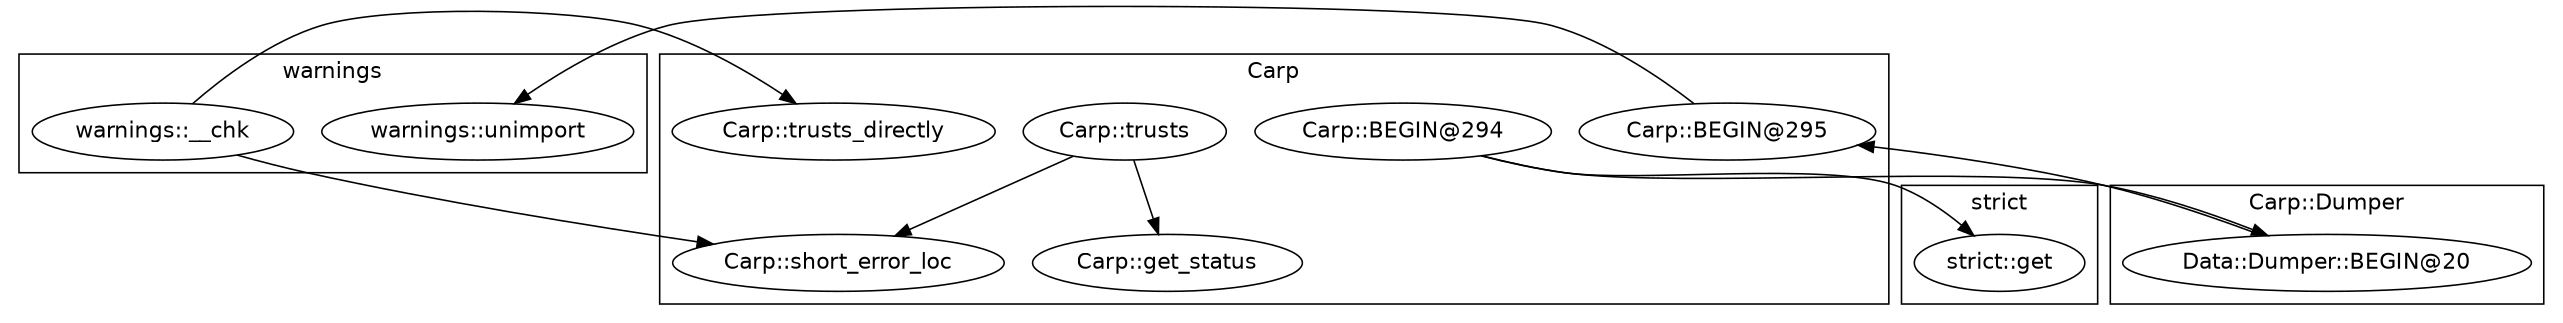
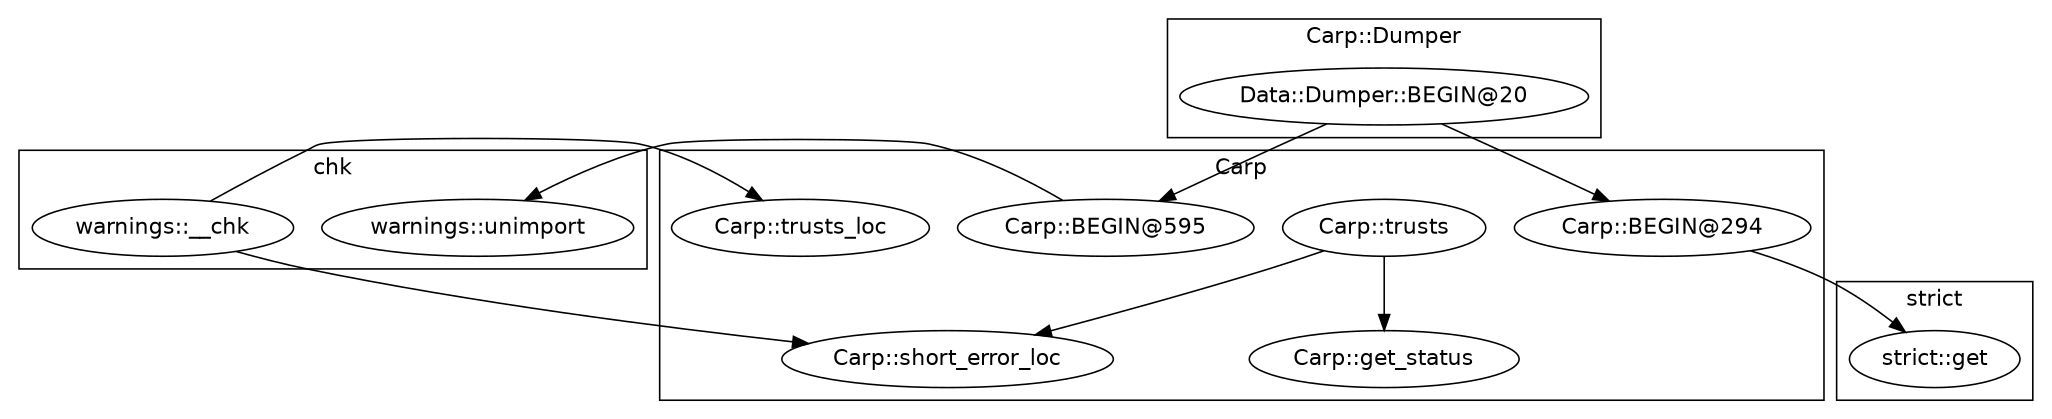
  digraph {
    fontname="DejaVu Sans"
    node [fontname="DejaVu Sans"]
    edge [fontname="DejaVu Sans"]
    n1 [label="strict::get"]
    "warnings::unimport"
    "warnings::__chk"
    "Carp::trusts"
-   "Carp::trusts_directly"
-   "Carp::BEGIN@295"
+   "Carp::trusts_directly" [label="Carp::trusts_loc"]
+   "Carp::BEGIN@295" [label="Carp::BEGIN@595"]
    "Carp::get_status"
    "Carp::BEGIN@294"
    "Carp::short_error_loc"
    "Data::Dumper::BEGIN@20"
    subgraph cluster_1 {
      label="strict"
      n1
    }
    subgraph cluster_2 {
-     label=warnings
+     label=chk
      "warnings::unimport"
      "warnings::__chk"
    }
    subgraph cluster_3 {
      label=Carp
      "Carp::trusts"
      "Carp::trusts_directly"
      "Carp::BEGIN@295"
      "Carp::get_status"
      "Carp::BEGIN@294"
      "Carp::short_error_loc"
    }
    subgraph cluster_4 {
      label="Carp::Dumper"
      "Data::Dumper::BEGIN@20"
    }
    "warnings::__chk" -> "Carp::trusts_directly"
    "warnings::__chk" -> "Carp::short_error_loc"
    "Carp::trusts" -> "Carp::get_status"
    "Carp::trusts" -> "Carp::short_error_loc"
    "Carp::BEGIN@295" -> "warnings::unimport"
    "Carp::BEGIN@294" -> n1
    "Data::Dumper::BEGIN@20" -> "Carp::BEGIN@295"
-   "Carp::BEGIN@294" -> "Data::Dumper::BEGIN@20"
+   "Data::Dumper::BEGIN@20" -> "Carp::BEGIN@294"
  }
